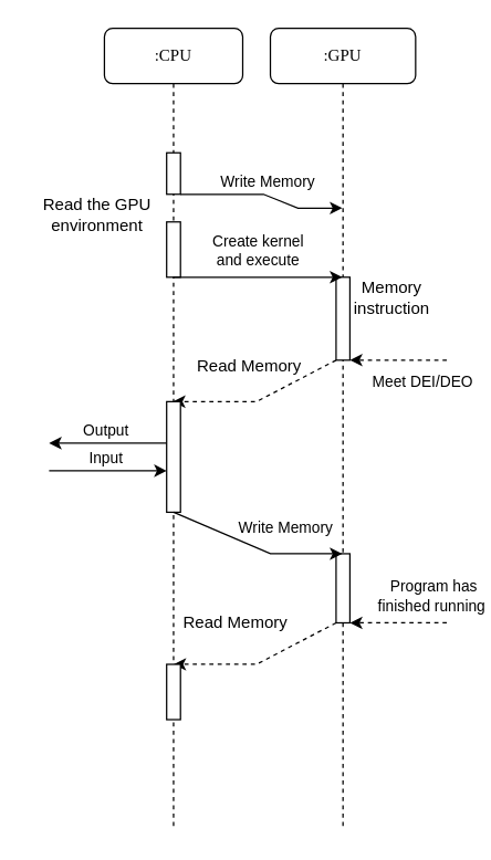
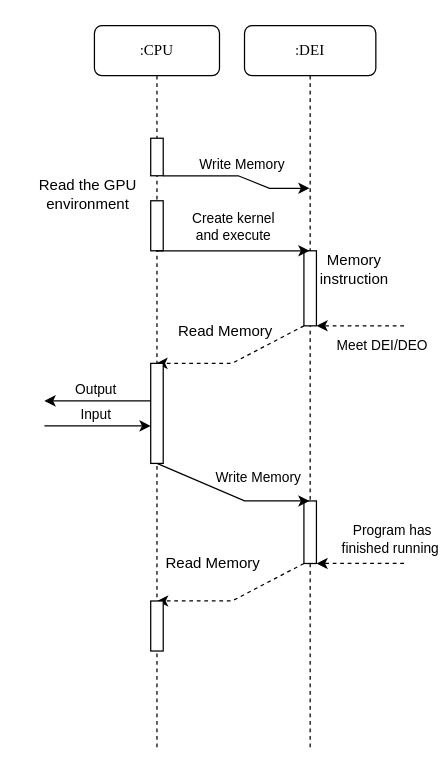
  <mxCell id="0" />
  <mxCell id="1" parent="0" />
- <mxCell id="2" value=":GPU" style="shape=umlLifeline;perimeter=lifelinePerimeter;whiteSpace=wrap;html=1;container=1;collapsible=0;recursiveResize=0;outlineConnect=0;rounded=1;shadow=0;comic=0;labelBackgroundColor=none;strokeWidth=1;fontFamily=Verdana;fontSize=12;align=center;" parent="1" vertex="1"><mxGeometry x="195" y="20" width="105" height="580" as="geometry" /></mxCell>
+ <mxCell id="2" value=":DEI" style="shape=umlLifeline;perimeter=lifelinePerimeter;whiteSpace=wrap;html=1;container=1;collapsible=0;recursiveResize=0;outlineConnect=0;rounded=1;shadow=0;comic=0;labelBackgroundColor=none;strokeWidth=1;fontFamily=Verdana;fontSize=12;align=center;" parent="1" vertex="1"><mxGeometry x="195" y="20" width="105" height="580" as="geometry" /></mxCell>
  <mxCell id="3" value="" style="html=1;points=[];perimeter=orthogonalPerimeter;rounded=0;shadow=0;comic=0;labelBackgroundColor=none;strokeWidth=1;fontFamily=Verdana;fontSize=12;align=center;" parent="2" vertex="1"><mxGeometry x="47.5" y="180" width="10" height="60" as="geometry" /></mxCell>
  <mxCell id="4" value="Memory instruction" style="text;html=1;strokeColor=none;fillColor=none;align=center;verticalAlign=middle;whiteSpace=wrap;rounded=0;" vertex="1" parent="2"><mxGeometry x="57.5" y="180" width="60" height="30" as="geometry" /></mxCell>
  <mxCell id="5" value="" style="html=1;points=[];perimeter=orthogonalPerimeter;outlineConnect=0;targetShapes=umlLifeline;portConstraint=eastwest;newEdgeStyle={&quot;edgeStyle&quot;:&quot;elbowEdgeStyle&quot;,&quot;elbow&quot;:&quot;vertical&quot;,&quot;curved&quot;:0,&quot;rounded&quot;:0};" vertex="1" parent="2"><mxGeometry x="47.5" y="380" width="10" height="50" as="geometry" /></mxCell>
  <mxCell id="6" value="" style="endArrow=classic;html=1;rounded=0;exitX=0.463;exitY=1.031;exitDx=0;exitDy=0;exitPerimeter=0;dashed=1;" edge="1" parent="2" target="12"><mxGeometry width="50" height="50" relative="1" as="geometry"><mxPoint x="47.5" y="240" as="sourcePoint" /><mxPoint x="-74.386" y="240" as="targetPoint" /><Array as="points"><mxPoint x="-10" y="270" /></Array></mxGeometry></mxCell>
  <mxCell id="7" value="" style="endArrow=classic;html=1;rounded=0;dashed=1;" edge="1" parent="2"><mxGeometry width="50" height="50" relative="1" as="geometry"><mxPoint x="127.5" y="240" as="sourcePoint" /><mxPoint x="57.5" y="240" as="targetPoint" /></mxGeometry></mxCell>
  <mxCell id="8" value="Meet DEI/DEO" style="edgeLabel;html=1;align=center;verticalAlign=middle;resizable=0;points=[];" vertex="1" connectable="0" parent="7"><mxGeometry x="-0.09" relative="1" as="geometry"><mxPoint x="14" y="15" as="offset" /></mxGeometry></mxCell>
  <mxCell id="9" value="" style="endArrow=classic;html=1;rounded=0;exitX=0.463;exitY=1.031;exitDx=0;exitDy=0;exitPerimeter=0;dashed=1;" edge="1" parent="2"><mxGeometry width="50" height="50" relative="1" as="geometry"><mxPoint x="47.5" y="430" as="sourcePoint" /><mxPoint x="-70" y="460" as="targetPoint" /><Array as="points"><mxPoint x="-10" y="460" /></Array></mxGeometry></mxCell>
  <mxCell id="10" value="" style="endArrow=classic;html=1;rounded=0;dashed=1;" edge="1" parent="2"><mxGeometry width="50" height="50" relative="1" as="geometry"><mxPoint x="127.5" y="430" as="sourcePoint" /><mxPoint x="57.5" y="430" as="targetPoint" /></mxGeometry></mxCell>
  <mxCell id="11" value="Program has &lt;br&gt;finished running&amp;nbsp;" style="edgeLabel;html=1;align=center;verticalAlign=middle;resizable=0;points=[];" vertex="1" connectable="0" parent="10"><mxGeometry x="-0.09" relative="1" as="geometry"><mxPoint x="22" y="-20" as="offset" /></mxGeometry></mxCell>
  <mxCell id="12" value=":CPU" style="shape=umlLifeline;perimeter=lifelinePerimeter;whiteSpace=wrap;html=1;container=1;collapsible=0;recursiveResize=0;outlineConnect=0;rounded=1;shadow=0;comic=0;labelBackgroundColor=none;strokeWidth=1;fontFamily=Verdana;fontSize=12;align=center;" parent="1" vertex="1"><mxGeometry x="75" y="20" width="100" height="580" as="geometry" /></mxCell>
  <mxCell id="13" value="" style="html=1;points=[];perimeter=orthogonalPerimeter;rounded=0;shadow=0;comic=0;labelBackgroundColor=none;strokeWidth=1;fontFamily=Verdana;fontSize=12;align=center;" parent="12" vertex="1"><mxGeometry x="45" y="140" width="10" height="40" as="geometry" /></mxCell>
  <mxCell id="14" value="" style="html=1;points=[];perimeter=orthogonalPerimeter;outlineConnect=0;targetShapes=umlLifeline;portConstraint=eastwest;newEdgeStyle={&quot;edgeStyle&quot;:&quot;elbowEdgeStyle&quot;,&quot;elbow&quot;:&quot;vertical&quot;,&quot;curved&quot;:0,&quot;rounded&quot;:0};" vertex="1" parent="12"><mxGeometry x="45" y="270" width="10" height="80" as="geometry" /></mxCell>
  <mxCell id="15" value="" style="endArrow=classic;html=1;rounded=0;verticalAlign=top;horizontal=0;" edge="1" parent="12"><mxGeometry width="50" height="50" relative="1" as="geometry"><mxPoint x="45" y="300" as="sourcePoint" /><mxPoint x="-40" y="300" as="targetPoint" /></mxGeometry></mxCell>
  <mxCell id="16" value="Output" style="edgeLabel;html=1;align=center;verticalAlign=middle;resizable=0;points=[];" vertex="1" connectable="0" parent="15"><mxGeometry x="0.027" relative="1" as="geometry"><mxPoint x="-1" y="-10" as="offset" /></mxGeometry></mxCell>
  <mxCell id="17" value="" style="endArrow=classic;html=1;rounded=0;" edge="1" parent="12"><mxGeometry width="50" height="50" relative="1" as="geometry"><mxPoint x="-40" y="320" as="sourcePoint" /><mxPoint x="45" y="320.0" as="targetPoint" /></mxGeometry></mxCell>
  <mxCell id="18" value="Input" style="edgeLabel;html=1;align=center;verticalAlign=middle;resizable=0;points=[];" vertex="1" connectable="0" parent="17"><mxGeometry x="0.099" relative="1" as="geometry"><mxPoint x="-7" y="-10" as="offset" /></mxGeometry></mxCell>
  <mxCell id="19" value="" style="html=1;points=[];perimeter=orthogonalPerimeter;outlineConnect=0;targetShapes=umlLifeline;portConstraint=eastwest;newEdgeStyle={&quot;edgeStyle&quot;:&quot;elbowEdgeStyle&quot;,&quot;elbow&quot;:&quot;vertical&quot;,&quot;curved&quot;:0,&quot;rounded&quot;:0};" vertex="1" parent="12"><mxGeometry x="45" y="90" width="10" height="30" as="geometry" /></mxCell>
  <mxCell id="20" value="" style="html=1;points=[];perimeter=orthogonalPerimeter;outlineConnect=0;targetShapes=umlLifeline;portConstraint=eastwest;newEdgeStyle={&quot;edgeStyle&quot;:&quot;elbowEdgeStyle&quot;,&quot;elbow&quot;:&quot;vertical&quot;,&quot;curved&quot;:0,&quot;rounded&quot;:0};" vertex="1" parent="12"><mxGeometry x="45" y="460" width="10" height="40" as="geometry" /></mxCell>
  <mxCell id="21" value="" style="endArrow=classic;html=1;rounded=0;" edge="1" parent="1" source="12" target="2"><mxGeometry width="50" height="50" relative="1" as="geometry"><mxPoint x="185" y="230" as="sourcePoint" /><mxPoint x="295" y="270" as="targetPoint" /><Array as="points"><mxPoint x="195" y="200" /></Array></mxGeometry></mxCell>
  <mxCell id="22" value="Create kernel &lt;br&gt;and execute" style="edgeLabel;html=1;align=center;verticalAlign=middle;resizable=0;points=[];" vertex="1" connectable="0" parent="21"><mxGeometry x="-0.243" y="3" relative="1" as="geometry"><mxPoint x="15" y="-17" as="offset" /></mxGeometry></mxCell>
  <mxCell id="23" value="" style="endArrow=classic;html=1;rounded=0;" edge="1" parent="1" target="2"><mxGeometry width="50" height="50" relative="1" as="geometry"><mxPoint x="125" y="370" as="sourcePoint" /><mxPoint x="247" y="370" as="targetPoint" /><Array as="points"><mxPoint x="195" y="400" /></Array></mxGeometry></mxCell>
  <mxCell id="24" value="Write Memory" style="edgeLabel;html=1;align=center;verticalAlign=middle;resizable=0;points=[];" vertex="1" connectable="0" parent="23"><mxGeometry x="-0.243" y="3" relative="1" as="geometry"><mxPoint x="34" y="-6" as="offset" /></mxGeometry></mxCell>
  <mxCell id="25" value="Read the GPU environment" style="text;html=1;strokeColor=none;fillColor=none;align=center;verticalAlign=middle;whiteSpace=wrap;rounded=0;" vertex="1" parent="1"><mxGeometry x="20" y="140" width="100" height="30" as="geometry" /></mxCell>
  <mxCell id="26" value="" style="endArrow=classic;html=1;rounded=0;" edge="1" parent="1" source="19" target="2"><mxGeometry width="50" height="50" relative="1" as="geometry"><mxPoint x="120" y="140" as="sourcePoint" /><mxPoint x="242" y="140" as="targetPoint" /><Array as="points"><mxPoint x="190" y="140" /><mxPoint x="215" y="150" /></Array></mxGeometry></mxCell>
  <mxCell id="27" value="Write Memory" style="edgeLabel;html=1;align=center;verticalAlign=middle;resizable=0;points=[];" vertex="1" connectable="0" parent="26"><mxGeometry x="-0.243" y="3" relative="1" as="geometry"><mxPoint x="17" y="-7" as="offset" /></mxGeometry></mxCell>
  <mxCell id="28" value="Read Memory" style="text;html=1;strokeColor=none;fillColor=none;align=center;verticalAlign=middle;whiteSpace=wrap;rounded=0;" vertex="1" parent="1"><mxGeometry x="135" y="250" width="90" height="30" as="geometry" /></mxCell>
  <mxCell id="29" value="Read Memory" style="text;html=1;strokeColor=none;fillColor=none;align=center;verticalAlign=middle;whiteSpace=wrap;rounded=0;" vertex="1" parent="1"><mxGeometry x="125" y="435" width="90" height="30" as="geometry" /></mxCell>
